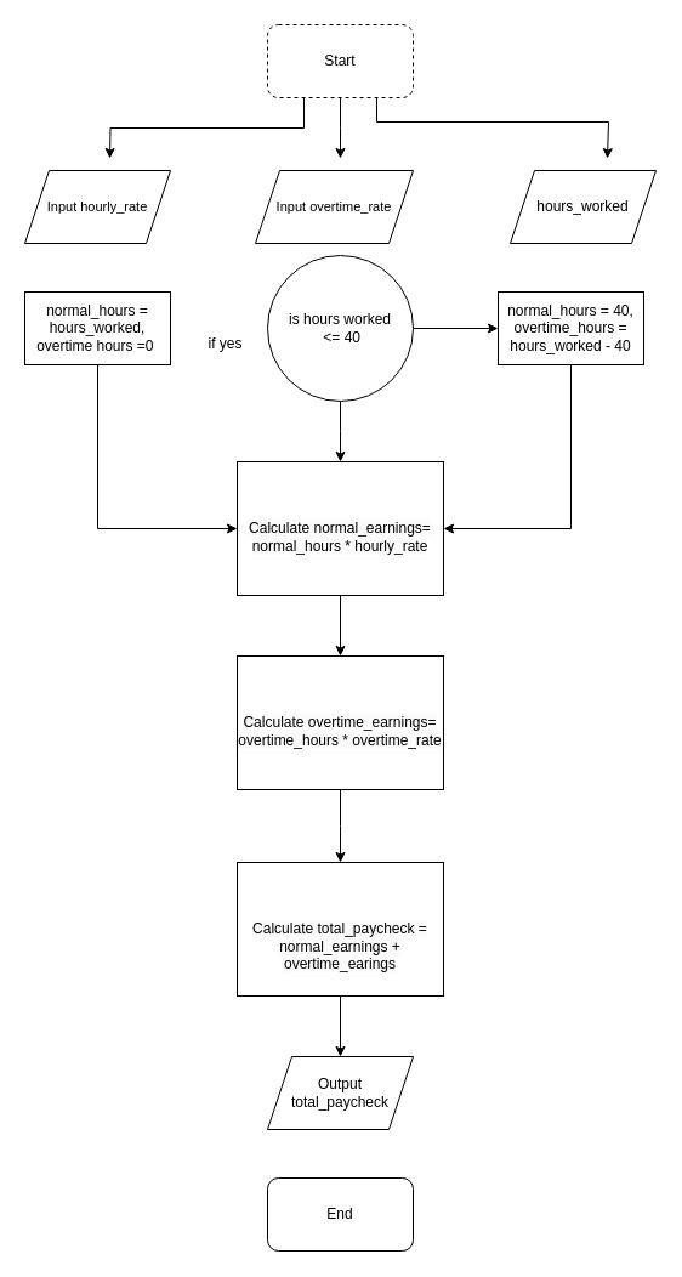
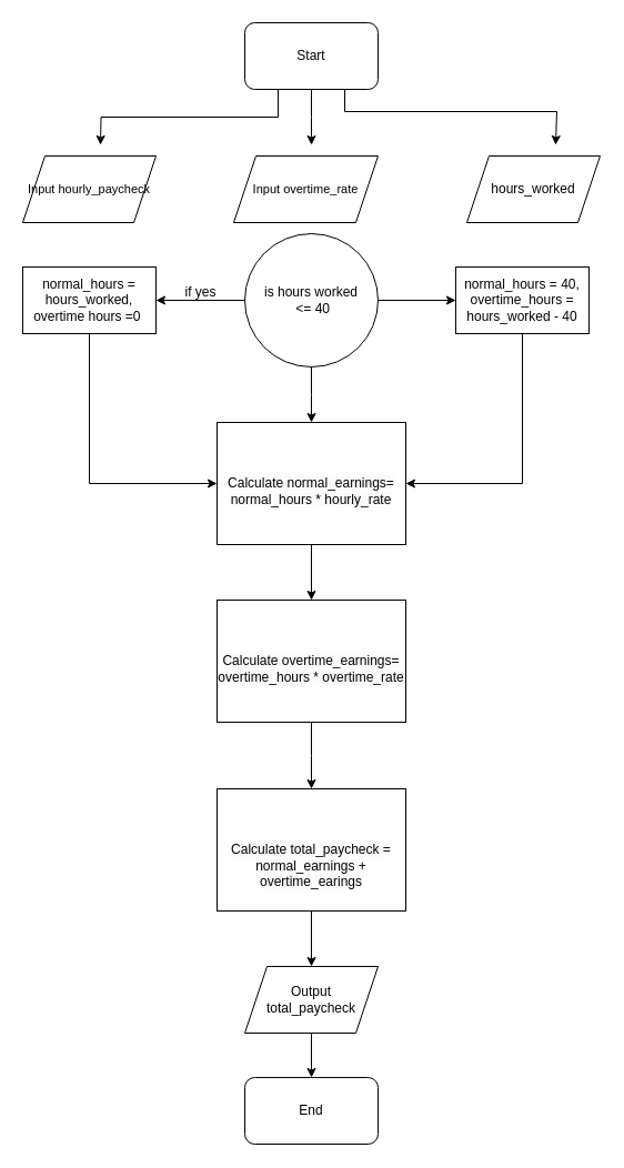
  <mxCell id="0" />
  <mxCell id="1" parent="0" />
  <mxCell id="2" style="edgeStyle=orthogonalEdgeStyle;rounded=0;orthogonalLoop=1;jettySize=auto;html=1;exitX=0.25;exitY=1;exitDx=0;exitDy=0;" edge="1" parent="1" source="5"><mxGeometry relative="1" as="geometry"><mxPoint x="90" y="130" as="targetPoint" /></mxGeometry></mxCell>
  <mxCell id="3" style="edgeStyle=orthogonalEdgeStyle;rounded=0;orthogonalLoop=1;jettySize=auto;html=1;exitX=0.75;exitY=1;exitDx=0;exitDy=0;" edge="1" parent="1" source="5"><mxGeometry relative="1" as="geometry"><mxPoint x="500" y="130" as="targetPoint" /><Array as="points"><mxPoint x="310" y="100" /><mxPoint x="501" y="100" /></Array></mxGeometry></mxCell>
  <mxCell id="4" style="edgeStyle=orthogonalEdgeStyle;rounded=0;orthogonalLoop=1;jettySize=auto;html=1;exitX=0.5;exitY=1;exitDx=0;exitDy=0;" edge="1" parent="1" source="5"><mxGeometry relative="1" as="geometry"><mxPoint x="280" y="130" as="targetPoint" /></mxGeometry></mxCell>
- <mxCell id="5" value="Start" style="rounded=1;whiteSpace=wrap;html=1;dashed=1;" vertex="1" parent="1"><mxGeometry x="220" y="20" width="120" height="60" as="geometry" /></mxCell>
+ <mxCell id="5" value="Start" style="rounded=1;whiteSpace=wrap;html=1;" vertex="1" parent="1"><mxGeometry x="220" y="20" width="120" height="60" as="geometry" /></mxCell>
  <mxCell id="6" value="End" style="rounded=1;whiteSpace=wrap;html=1;" vertex="1" parent="1"><mxGeometry x="220" y="970" width="120" height="60" as="geometry" /></mxCell>
- <mxCell id="7" value="&lt;font style=&quot;font-size: 11px;&quot;&gt;Input hourly_rate&lt;/font&gt;" style="shape=parallelogram;perimeter=parallelogramPerimeter;whiteSpace=wrap;html=1;fixedSize=1;" vertex="1" parent="1"><mxGeometry x="20" y="140" width="120" height="60" as="geometry" /></mxCell>
+ <mxCell id="7" value="&lt;font style=&quot;font-size: 11px;&quot;&gt;Input hourly_paycheck&lt;/font&gt;" style="shape=parallelogram;perimeter=parallelogramPerimeter;whiteSpace=wrap;html=1;fixedSize=1;" vertex="1" parent="1"><mxGeometry x="20" y="140" width="120" height="60" as="geometry" /></mxCell>
  <mxCell id="8" value="&lt;font style=&quot;font-size: 11px;&quot;&gt;Input overtime_rate&lt;/font&gt;" style="shape=parallelogram;perimeter=parallelogramPerimeter;whiteSpace=wrap;html=1;fixedSize=1;" vertex="1" parent="1"><mxGeometry x="210" y="140" width="130" height="60" as="geometry" /></mxCell>
  <mxCell id="9" value="hours_worked" style="shape=parallelogram;perimeter=parallelogramPerimeter;whiteSpace=wrap;html=1;fixedSize=1;" vertex="1" parent="1"><mxGeometry x="420" y="140" width="120" height="60" as="geometry" /></mxCell>
+ <mxCell id="10" value="" style="edgeStyle=orthogonalEdgeStyle;rounded=0;orthogonalLoop=1;jettySize=auto;html=1;" edge="1" parent="1" source="12" target="14"><mxGeometry relative="1" as="geometry" /></mxCell>
  <mxCell id="11" style="edgeStyle=orthogonalEdgeStyle;rounded=0;orthogonalLoop=1;jettySize=auto;html=1;exitX=1;exitY=0.5;exitDx=0;exitDy=0;entryX=0;entryY=0.5;entryDx=0;entryDy=0;" edge="1" parent="1" source="12" target="17"><mxGeometry relative="1" as="geometry" /></mxCell>
  <mxCell id="12" value="is hours worked&lt;div&gt;&amp;nbsp;&amp;lt;= 40&lt;/div&gt;" style="ellipse;whiteSpace=wrap;html=1;" vertex="1" parent="1"><mxGeometry x="220" y="210" width="120" height="120" as="geometry" /></mxCell>
  <mxCell id="13" style="edgeStyle=orthogonalEdgeStyle;rounded=0;orthogonalLoop=1;jettySize=auto;html=1;exitX=0.5;exitY=1;exitDx=0;exitDy=0;entryX=0;entryY=0.5;entryDx=0;entryDy=0;" edge="1" parent="1" source="14" target="20"><mxGeometry relative="1" as="geometry"><mxPoint x="80" y="440" as="targetPoint" /></mxGeometry></mxCell>
  <mxCell id="14" value="&lt;div&gt;&lt;br&gt;&lt;/div&gt;normal_hours = hours_worked, overtime hours =0&amp;nbsp;&lt;div&gt;&amp;nbsp;&lt;/div&gt;" style="whiteSpace=wrap;html=1;" vertex="1" parent="1"><mxGeometry x="20" y="240" width="120" height="60" as="geometry" /></mxCell>
- <mxCell id="15" value="if yes" style="text;html=1;align=center;verticalAlign=middle;resizable=0;points=[];autosize=1;strokeColor=none;fillColor=none;" vertex="1" parent="1"><mxGeometry x="160" y="268" width="50" height="30" as="geometry" /></mxCell>
+ <mxCell id="15" value="if yes" style="text;html=1;align=center;verticalAlign=middle;resizable=0;points=[];autosize=1;strokeColor=none;fillColor=none;" vertex="1" parent="1"><mxGeometry x="155" y="248" width="50" height="30" as="geometry" /></mxCell>
  <mxCell id="16" style="edgeStyle=orthogonalEdgeStyle;rounded=0;orthogonalLoop=1;jettySize=auto;html=1;exitX=0.5;exitY=1;exitDx=0;exitDy=0;entryX=1;entryY=0.5;entryDx=0;entryDy=0;" edge="1" parent="1" source="17" target="20"><mxGeometry relative="1" as="geometry"><mxPoint x="470" y="440" as="targetPoint" /></mxGeometry></mxCell>
  <mxCell id="17" value="&lt;div&gt;&lt;br&gt;&lt;/div&gt;normal_hours = 40, overtime_hours = hours_worked - 40&lt;div&gt;&lt;br&gt;&lt;/div&gt;" style="whiteSpace=wrap;html=1;" vertex="1" parent="1"><mxGeometry x="410" y="240" width="120" height="60" as="geometry" /></mxCell>
  <mxCell id="18" value="" style="edgeStyle=orthogonalEdgeStyle;rounded=0;orthogonalLoop=1;jettySize=auto;html=1;" edge="1" parent="1" source="12"><mxGeometry relative="1" as="geometry"><mxPoint x="280" y="330" as="sourcePoint" /><mxPoint x="280" y="380" as="targetPoint" /></mxGeometry></mxCell>
  <mxCell id="19" style="edgeStyle=orthogonalEdgeStyle;rounded=0;orthogonalLoop=1;jettySize=auto;html=1;exitX=0.5;exitY=1;exitDx=0;exitDy=0;entryX=0.5;entryY=0;entryDx=0;entryDy=0;" edge="1" parent="1" source="20" target="22"><mxGeometry relative="1" as="geometry" /></mxCell>
  <mxCell id="20" value="&lt;br&gt;&lt;span style=&quot;color: rgb(0, 0, 0); font-family: Helvetica; font-size: 12px; font-style: normal; font-variant-ligatures: normal; font-variant-caps: normal; font-weight: 400; letter-spacing: normal; orphans: 2; text-align: center; text-indent: 0px; text-transform: none; widows: 2; word-spacing: 0px; -webkit-text-stroke-width: 0px; white-space: normal; background-color: rgb(251, 251, 251); text-decoration-thickness: initial; text-decoration-style: initial; text-decoration-color: initial; float: none; display: inline !important;&quot;&gt;&lt;br&gt;&lt;/span&gt;&lt;div&gt;&lt;span style=&quot;color: rgb(0, 0, 0); font-family: Helvetica; font-size: 12px; font-style: normal; font-variant-ligatures: normal; font-variant-caps: normal; font-weight: 400; letter-spacing: normal; orphans: 2; text-align: center; text-indent: 0px; text-transform: none; widows: 2; word-spacing: 0px; -webkit-text-stroke-width: 0px; white-space: normal; background-color: rgb(251, 251, 251); text-decoration-thickness: initial; text-decoration-style: initial; text-decoration-color: initial; float: none; display: inline !important;&quot;&gt;Calculate normal_earnings= normal_hours * hourly_rate&lt;/span&gt;&lt;br&gt;&lt;br&gt;&lt;/div&gt;" style="rounded=0;whiteSpace=wrap;html=1;" vertex="1" parent="1"><mxGeometry x="195" y="380" width="170" height="110" as="geometry" /></mxCell>
  <mxCell id="21" value="" style="edgeStyle=orthogonalEdgeStyle;rounded=0;orthogonalLoop=1;jettySize=auto;html=1;" edge="1" parent="1" source="22"><mxGeometry relative="1" as="geometry"><mxPoint x="280" y="710" as="targetPoint" /></mxGeometry></mxCell>
  <mxCell id="22" value="&lt;br&gt;&lt;span style=&quot;color: rgb(0, 0, 0); font-family: Helvetica; font-size: 12px; font-style: normal; font-variant-ligatures: normal; font-variant-caps: normal; font-weight: 400; letter-spacing: normal; orphans: 2; text-align: center; text-indent: 0px; text-transform: none; widows: 2; word-spacing: 0px; -webkit-text-stroke-width: 0px; white-space: normal; background-color: rgb(251, 251, 251); text-decoration-thickness: initial; text-decoration-style: initial; text-decoration-color: initial; float: none; display: inline !important;&quot;&gt;&lt;br&gt;&lt;/span&gt;&lt;div&gt;&lt;span style=&quot;color: rgb(0, 0, 0); font-family: Helvetica; font-size: 12px; font-style: normal; font-variant-ligatures: normal; font-variant-caps: normal; font-weight: 400; letter-spacing: normal; orphans: 2; text-align: center; text-indent: 0px; text-transform: none; widows: 2; word-spacing: 0px; -webkit-text-stroke-width: 0px; white-space: normal; background-color: rgb(251, 251, 251); text-decoration-thickness: initial; text-decoration-style: initial; text-decoration-color: initial; float: none; display: inline !important;&quot;&gt;Calculate overtime_earnings= overtime_hours * overtime_rate&lt;/span&gt;&lt;br&gt;&lt;br&gt;&lt;/div&gt;" style="rounded=0;whiteSpace=wrap;html=1;" vertex="1" parent="1"><mxGeometry x="195" y="540" width="170" height="110" as="geometry" /></mxCell>
  <mxCell id="23" value="" style="edgeStyle=orthogonalEdgeStyle;rounded=0;orthogonalLoop=1;jettySize=auto;html=1;" edge="1" parent="1" source="24" target="26"><mxGeometry relative="1" as="geometry" /></mxCell>
  <mxCell id="24" value="&lt;br&gt;&lt;span style=&quot;color: rgb(0, 0, 0); font-family: Helvetica; font-size: 12px; font-style: normal; font-variant-ligatures: normal; font-variant-caps: normal; font-weight: 400; letter-spacing: normal; orphans: 2; text-align: center; text-indent: 0px; text-transform: none; widows: 2; word-spacing: 0px; -webkit-text-stroke-width: 0px; white-space: normal; background-color: rgb(251, 251, 251); text-decoration-thickness: initial; text-decoration-style: initial; text-decoration-color: initial; float: none; display: inline !important;&quot;&gt;&lt;br&gt;&lt;/span&gt;&lt;div&gt;&lt;span style=&quot;color: rgb(0, 0, 0); font-family: Helvetica; font-size: 12px; font-style: normal; font-variant-ligatures: normal; font-variant-caps: normal; font-weight: 400; letter-spacing: normal; orphans: 2; text-align: center; text-indent: 0px; text-transform: none; widows: 2; word-spacing: 0px; -webkit-text-stroke-width: 0px; white-space: normal; background-color: rgb(251, 251, 251); text-decoration-thickness: initial; text-decoration-style: initial; text-decoration-color: initial; float: none; display: inline !important;&quot;&gt;Calculate total_paycheck = normal_earnings + overtime_earings&lt;/span&gt;&lt;br&gt;&lt;/div&gt;" style="rounded=0;whiteSpace=wrap;html=1;" vertex="1" parent="1"><mxGeometry x="195" y="710" width="170" height="110" as="geometry" /></mxCell>
+ <mxCell id="25" value="" style="edgeStyle=orthogonalEdgeStyle;rounded=0;orthogonalLoop=1;jettySize=auto;html=1;" edge="1" parent="1" source="26" target="6"><mxGeometry relative="1" as="geometry" /></mxCell>
  <mxCell id="26" value="Output total_paycheck" style="shape=parallelogram;perimeter=parallelogramPerimeter;whiteSpace=wrap;html=1;fixedSize=1;" vertex="1" parent="1"><mxGeometry x="220" y="870" width="120" height="60" as="geometry" /></mxCell>
